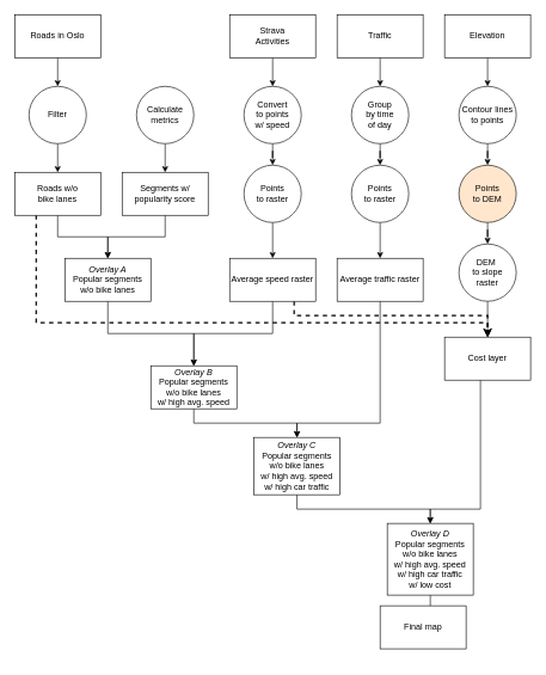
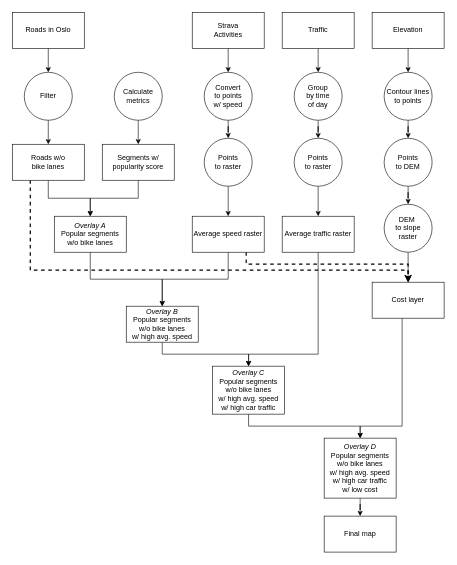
  <mxCell id="0" />
  <mxCell id="1" parent="0" />
  <mxCell id="2" style="edgeStyle=orthogonalEdgeStyle;rounded=0;orthogonalLoop=1;jettySize=auto;html=1;exitX=0.5;exitY=1;exitDx=0;exitDy=0;" edge="1" parent="1" source="3" target="9"><mxGeometry relative="1" as="geometry" /></mxCell>
  <mxCell id="3" value="Roads in Oslo" style="rounded=0;whiteSpace=wrap;html=1;" vertex="1" parent="1"><mxGeometry x="20" y="20" width="120" height="60" as="geometry" /></mxCell>
  <mxCell id="4" value="" style="edgeStyle=orthogonalEdgeStyle;rounded=0;orthogonalLoop=1;jettySize=auto;html=1;" edge="1" parent="1" source="5" target="22"><mxGeometry relative="1" as="geometry" /></mxCell>
  <mxCell id="5" value="Strava&lt;br&gt;Activities" style="rounded=0;whiteSpace=wrap;html=1;" vertex="1" parent="1"><mxGeometry x="320" y="20" width="120" height="60" as="geometry" /></mxCell>
  <mxCell id="6" value="" style="edgeStyle=orthogonalEdgeStyle;rounded=0;orthogonalLoop=1;jettySize=auto;html=1;" edge="1" parent="1" source="7" target="31"><mxGeometry relative="1" as="geometry" /></mxCell>
  <mxCell id="7" value="Traffic" style="rounded=0;whiteSpace=wrap;html=1;" vertex="1" parent="1"><mxGeometry x="470" y="20" width="120" height="60" as="geometry" /></mxCell>
  <mxCell id="8" value="" style="edgeStyle=orthogonalEdgeStyle;rounded=0;orthogonalLoop=1;jettySize=auto;html=1;" edge="1" parent="1" source="9" target="12"><mxGeometry relative="1" as="geometry" /></mxCell>
  <mxCell id="9" value="Filter" style="ellipse;whiteSpace=wrap;html=1;aspect=fixed;" vertex="1" parent="1"><mxGeometry x="40" y="120" width="80" height="80" as="geometry" /></mxCell>
  <mxCell id="10" value="" style="edgeStyle=orthogonalEdgeStyle;rounded=0;orthogonalLoop=1;jettySize=auto;html=1;" edge="1" parent="1" source="12" target="20"><mxGeometry relative="1" as="geometry" /></mxCell>
  <mxCell id="11" style="edgeStyle=orthogonalEdgeStyle;rounded=0;orthogonalLoop=1;jettySize=auto;html=1;exitX=0.25;exitY=1;exitDx=0;exitDy=0;dashed=1;strokeWidth=2;" edge="1" parent="1" source="12" target="45"><mxGeometry relative="1" as="geometry"><Array as="points"><mxPoint x="50" y="450" /><mxPoint x="680" y="450" /></Array></mxGeometry></mxCell>
  <mxCell id="12" value="Roads w/o &lt;br&gt;bike lanes" style="whiteSpace=wrap;html=1;" vertex="1" parent="1"><mxGeometry x="20" y="240" width="120" height="60" as="geometry" /></mxCell>
  <mxCell id="13" value="" style="edgeStyle=orthogonalEdgeStyle;rounded=0;orthogonalLoop=1;jettySize=auto;html=1;" edge="1" parent="1" source="14" target="39"><mxGeometry relative="1" as="geometry" /></mxCell>
  <mxCell id="14" value="Elevation" style="rounded=0;whiteSpace=wrap;html=1;" vertex="1" parent="1"><mxGeometry x="620" y="20" width="120" height="60" as="geometry" /></mxCell>
  <mxCell id="15" value="" style="edgeStyle=orthogonalEdgeStyle;rounded=0;orthogonalLoop=1;jettySize=auto;html=1;" edge="1" parent="1" source="16" target="18"><mxGeometry relative="1" as="geometry" /></mxCell>
  <mxCell id="16" value="Calculate&lt;br&gt;metrics" style="ellipse;whiteSpace=wrap;html=1;aspect=fixed;" vertex="1" parent="1"><mxGeometry x="190" y="120" width="80" height="80" as="geometry" /></mxCell>
  <mxCell id="17" style="edgeStyle=orthogonalEdgeStyle;rounded=0;orthogonalLoop=1;jettySize=auto;html=1;exitX=0.5;exitY=1;exitDx=0;exitDy=0;entryX=0.5;entryY=0;entryDx=0;entryDy=0;" edge="1" parent="1" source="18" target="20"><mxGeometry relative="1" as="geometry" /></mxCell>
  <mxCell id="18" value="Segments w/&lt;br&gt;popularity score" style="whiteSpace=wrap;html=1;" vertex="1" parent="1"><mxGeometry x="170" y="240" width="120" height="60" as="geometry" /></mxCell>
  <mxCell id="19" value="" style="edgeStyle=orthogonalEdgeStyle;rounded=0;orthogonalLoop=1;jettySize=auto;html=1;" edge="1" parent="1" source="20" target="29"><mxGeometry relative="1" as="geometry" /></mxCell>
  <mxCell id="20" value="&lt;i&gt;Overlay A&lt;/i&gt;&lt;br&gt;Popular segments&lt;br&gt;w/o bike lanes" style="whiteSpace=wrap;html=1;" vertex="1" parent="1"><mxGeometry x="90" y="360" width="120" height="60" as="geometry" /></mxCell>
  <mxCell id="21" value="" style="edgeStyle=orthogonalEdgeStyle;rounded=0;orthogonalLoop=1;jettySize=auto;html=1;" edge="1" parent="1" source="22" target="24"><mxGeometry relative="1" as="geometry" /></mxCell>
  <mxCell id="22" value="Convert&lt;br&gt;to points&lt;br&gt;w/ speed" style="ellipse;whiteSpace=wrap;html=1;rounded=0;" vertex="1" parent="1"><mxGeometry x="340" y="120" width="80" height="80" as="geometry" /></mxCell>
  <mxCell id="23" value="" style="edgeStyle=orthogonalEdgeStyle;rounded=0;orthogonalLoop=1;jettySize=auto;html=1;" edge="1" parent="1" source="24" target="27"><mxGeometry relative="1" as="geometry" /></mxCell>
  <mxCell id="24" value="Points&lt;br&gt;to raster" style="ellipse;whiteSpace=wrap;html=1;rounded=0;" vertex="1" parent="1"><mxGeometry x="340" y="230" width="80" height="80" as="geometry" /></mxCell>
  <mxCell id="25" style="edgeStyle=orthogonalEdgeStyle;rounded=0;orthogonalLoop=1;jettySize=auto;html=1;exitX=0.5;exitY=1;exitDx=0;exitDy=0;entryX=0.5;entryY=0;entryDx=0;entryDy=0;" edge="1" parent="1" source="27" target="29"><mxGeometry relative="1" as="geometry" /></mxCell>
  <mxCell id="26" style="edgeStyle=orthogonalEdgeStyle;rounded=0;orthogonalLoop=1;jettySize=auto;html=1;exitX=0.75;exitY=1;exitDx=0;exitDy=0;dashed=1;strokeWidth=2;" edge="1" parent="1" source="27"><mxGeometry relative="1" as="geometry"><mxPoint x="680" y="470" as="targetPoint" /><Array as="points"><mxPoint x="410" y="440" /><mxPoint x="680" y="440" /></Array></mxGeometry></mxCell>
  <mxCell id="27" value="Average speed raster" style="whiteSpace=wrap;html=1;rounded=0;" vertex="1" parent="1"><mxGeometry x="320" y="360" width="120" height="60" as="geometry" /></mxCell>
  <mxCell id="28" style="edgeStyle=orthogonalEdgeStyle;rounded=0;orthogonalLoop=1;jettySize=auto;html=1;exitX=0.5;exitY=1;exitDx=0;exitDy=0;entryX=0.5;entryY=0;entryDx=0;entryDy=0;" edge="1" parent="1" source="29" target="37"><mxGeometry relative="1" as="geometry" /></mxCell>
  <mxCell id="29" value="&lt;i&gt;Overlay B&lt;/i&gt;&lt;br&gt;Popular segments&lt;br&gt;w/o bike lanes&lt;br&gt;w/ high avg. speed" style="whiteSpace=wrap;html=1;" vertex="1" parent="1"><mxGeometry x="210" y="510" width="120" height="60" as="geometry" /></mxCell>
  <mxCell id="30" value="" style="edgeStyle=orthogonalEdgeStyle;rounded=0;orthogonalLoop=1;jettySize=auto;html=1;" edge="1" parent="1" source="31" target="33"><mxGeometry relative="1" as="geometry" /></mxCell>
  <mxCell id="31" value="Group&lt;br&gt;by time&lt;br&gt;of day" style="ellipse;whiteSpace=wrap;html=1;rounded=0;" vertex="1" parent="1"><mxGeometry x="490" y="120" width="80" height="80" as="geometry" /></mxCell>
  <mxCell id="32" value="" style="edgeStyle=orthogonalEdgeStyle;rounded=0;orthogonalLoop=1;jettySize=auto;html=1;" edge="1" parent="1" source="33" target="35"><mxGeometry relative="1" as="geometry" /></mxCell>
  <mxCell id="33" value="Points&lt;br&gt;to raster" style="ellipse;whiteSpace=wrap;html=1;rounded=0;" vertex="1" parent="1"><mxGeometry x="490" y="230" width="80" height="80" as="geometry" /></mxCell>
  <mxCell id="34" value="" style="edgeStyle=orthogonalEdgeStyle;rounded=0;orthogonalLoop=1;jettySize=auto;html=1;" edge="1" parent="1" source="35" target="37"><mxGeometry relative="1" as="geometry"><Array as="points"><mxPoint x="530" y="590" /><mxPoint x="414" y="590" /></Array></mxGeometry></mxCell>
  <mxCell id="35" value="Average traffic raster" style="whiteSpace=wrap;html=1;rounded=0;" vertex="1" parent="1"><mxGeometry x="470" y="360" width="120" height="60" as="geometry" /></mxCell>
  <mxCell id="36" style="edgeStyle=orthogonalEdgeStyle;rounded=0;orthogonalLoop=1;jettySize=auto;html=1;exitX=0.5;exitY=1;exitDx=0;exitDy=0;entryX=0.5;entryY=0;entryDx=0;entryDy=0;" edge="1" parent="1" source="37" target="47"><mxGeometry relative="1" as="geometry" /></mxCell>
  <mxCell id="37" value="&lt;i&gt;Overlay C&lt;/i&gt;&lt;br&gt;Popular segments&lt;br&gt;w/o bike lanes&lt;br&gt;w/ high avg. speed&lt;br&gt;w/ high car traffic" style="rounded=0;whiteSpace=wrap;html=1;" vertex="1" parent="1"><mxGeometry x="354" y="610" width="120" height="80" as="geometry" /></mxCell>
  <mxCell id="38" value="" style="edgeStyle=orthogonalEdgeStyle;rounded=0;orthogonalLoop=1;jettySize=auto;html=1;" edge="1" parent="1" source="39" target="41"><mxGeometry relative="1" as="geometry" /></mxCell>
  <mxCell id="39" value="Contour lines&lt;br&gt;to points" style="ellipse;whiteSpace=wrap;html=1;rounded=0;" vertex="1" parent="1"><mxGeometry x="640" y="120" width="80" height="80" as="geometry" /></mxCell>
  <mxCell id="40" value="" style="edgeStyle=orthogonalEdgeStyle;rounded=0;orthogonalLoop=1;jettySize=auto;html=1;" edge="1" parent="1" source="41" target="43"><mxGeometry relative="1" as="geometry" /></mxCell>
- <mxCell id="41" value="Points&lt;br&gt;to DEM" style="ellipse;whiteSpace=wrap;html=1;rounded=0;fillColor=#ffe6cc;" vertex="1" parent="1"><mxGeometry x="640" y="230" width="80" height="80" as="geometry" /></mxCell>
+ <mxCell id="41" value="Points&lt;br&gt;to DEM" style="ellipse;whiteSpace=wrap;html=1;rounded=0;" vertex="1" parent="1"><mxGeometry x="640" y="230" width="80" height="80" as="geometry" /></mxCell>
  <mxCell id="42" value="" style="edgeStyle=orthogonalEdgeStyle;rounded=0;orthogonalLoop=1;jettySize=auto;html=1;" edge="1" parent="1" source="43" target="45"><mxGeometry relative="1" as="geometry" /></mxCell>
  <mxCell id="43" value="DEM&amp;nbsp;&lt;div&gt;to &lt;span style=&quot;background-color: transparent; color: light-dark(rgb(0, 0, 0), rgb(255, 255, 255));&quot;&gt;slope&lt;/span&gt;&lt;/div&gt;&lt;div&gt;&lt;span style=&quot;background-color: transparent; color: light-dark(rgb(0, 0, 0), rgb(255, 255, 255));&quot;&gt;raster&lt;/span&gt;&lt;/div&gt;" style="ellipse;whiteSpace=wrap;html=1;rounded=0;" vertex="1" parent="1"><mxGeometry x="640" y="340" width="80" height="80" as="geometry" /></mxCell>
  <mxCell id="44" style="edgeStyle=orthogonalEdgeStyle;rounded=0;orthogonalLoop=1;jettySize=auto;html=1;exitX=0.5;exitY=1;exitDx=0;exitDy=0;entryX=0.5;entryY=0;entryDx=0;entryDy=0;" edge="1" parent="1" target="47"><mxGeometry relative="1" as="geometry"><mxPoint x="670" y="530" as="sourcePoint" /><mxPoint x="600" y="790" as="targetPoint" /><Array as="points"><mxPoint x="670" y="710" /><mxPoint x="600" y="710" /></Array></mxGeometry></mxCell>
  <mxCell id="45" value="Cost layer" style="whiteSpace=wrap;html=1;rounded=0;" vertex="1" parent="1"><mxGeometry x="620" y="470" width="120" height="60" as="geometry" /></mxCell>
  <mxCell id="46" value="" style="edgeStyle=orthogonalEdgeStyle;rounded=0;orthogonalLoop=1;jettySize=auto;html=1;" edge="1" parent="1" source="47" target="48"><mxGeometry relative="1" as="geometry" /></mxCell>
  <mxCell id="47" value="&lt;i&gt;Overlay D&lt;/i&gt;&lt;br&gt;Popular segments&lt;br&gt;w/o bike lanes&lt;br&gt;w/ high avg. speed&lt;br&gt;w/ high car traffic&lt;br&gt;w/ low cost" style="rounded=0;whiteSpace=wrap;html=1;" vertex="1" parent="1"><mxGeometry x="540" y="730" width="120" height="100" as="geometry" /></mxCell>
- <mxCell id="48" value="Final map" style="whiteSpace=wrap;html=1;rounded=0;" vertex="1" parent="1"><mxGeometry x="530" y="845" width="120" height="60" as="geometry" /></mxCell>
+ <mxCell id="48" value="Final map" style="whiteSpace=wrap;html=1;rounded=0;" vertex="1" parent="1"><mxGeometry x="540" y="860" width="120" height="60" as="geometry" /></mxCell>
